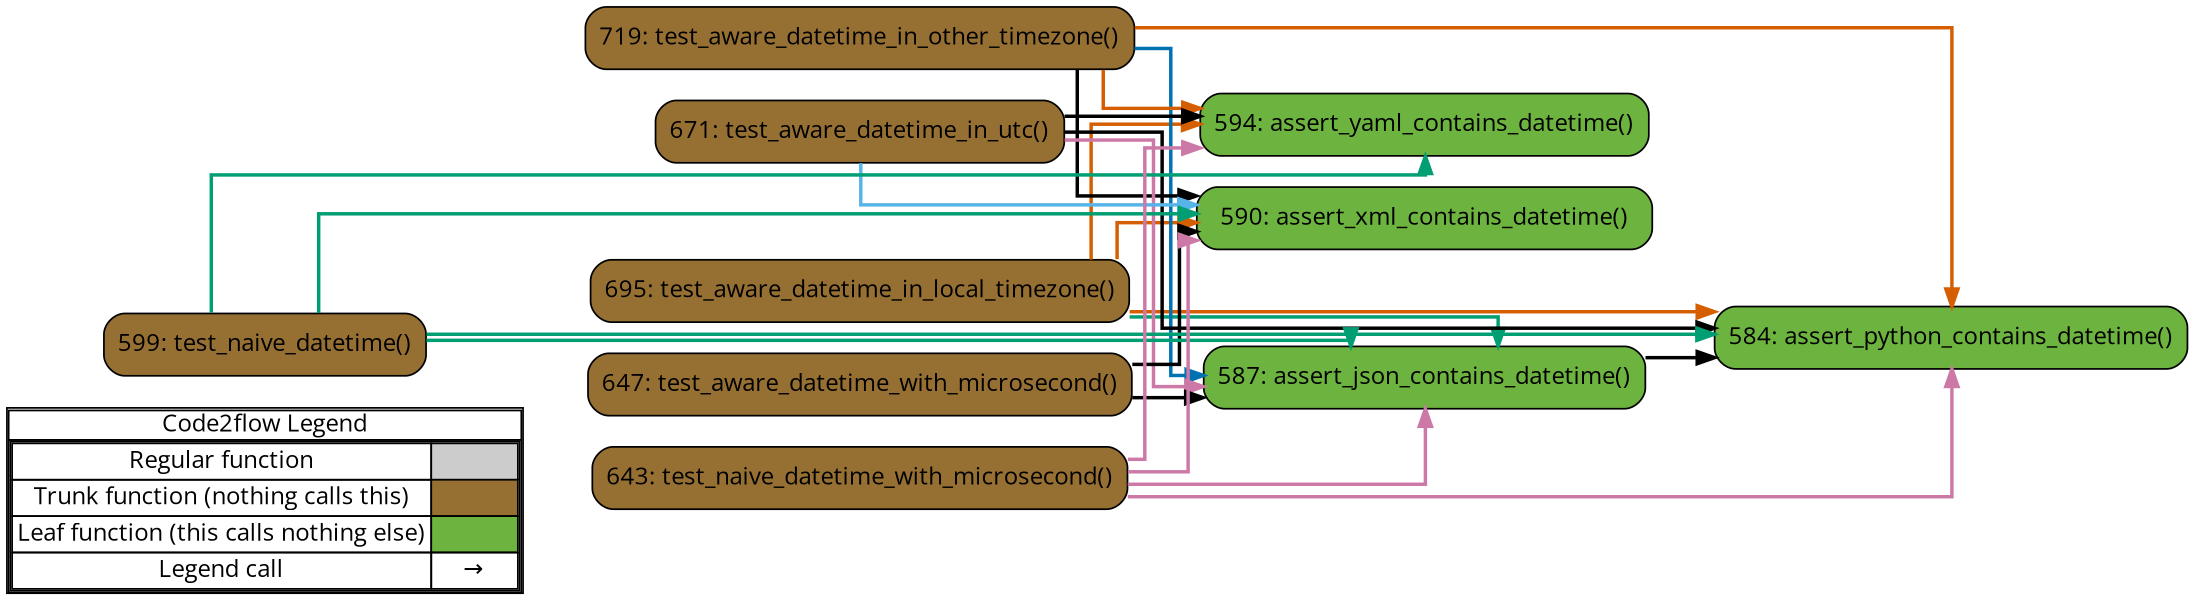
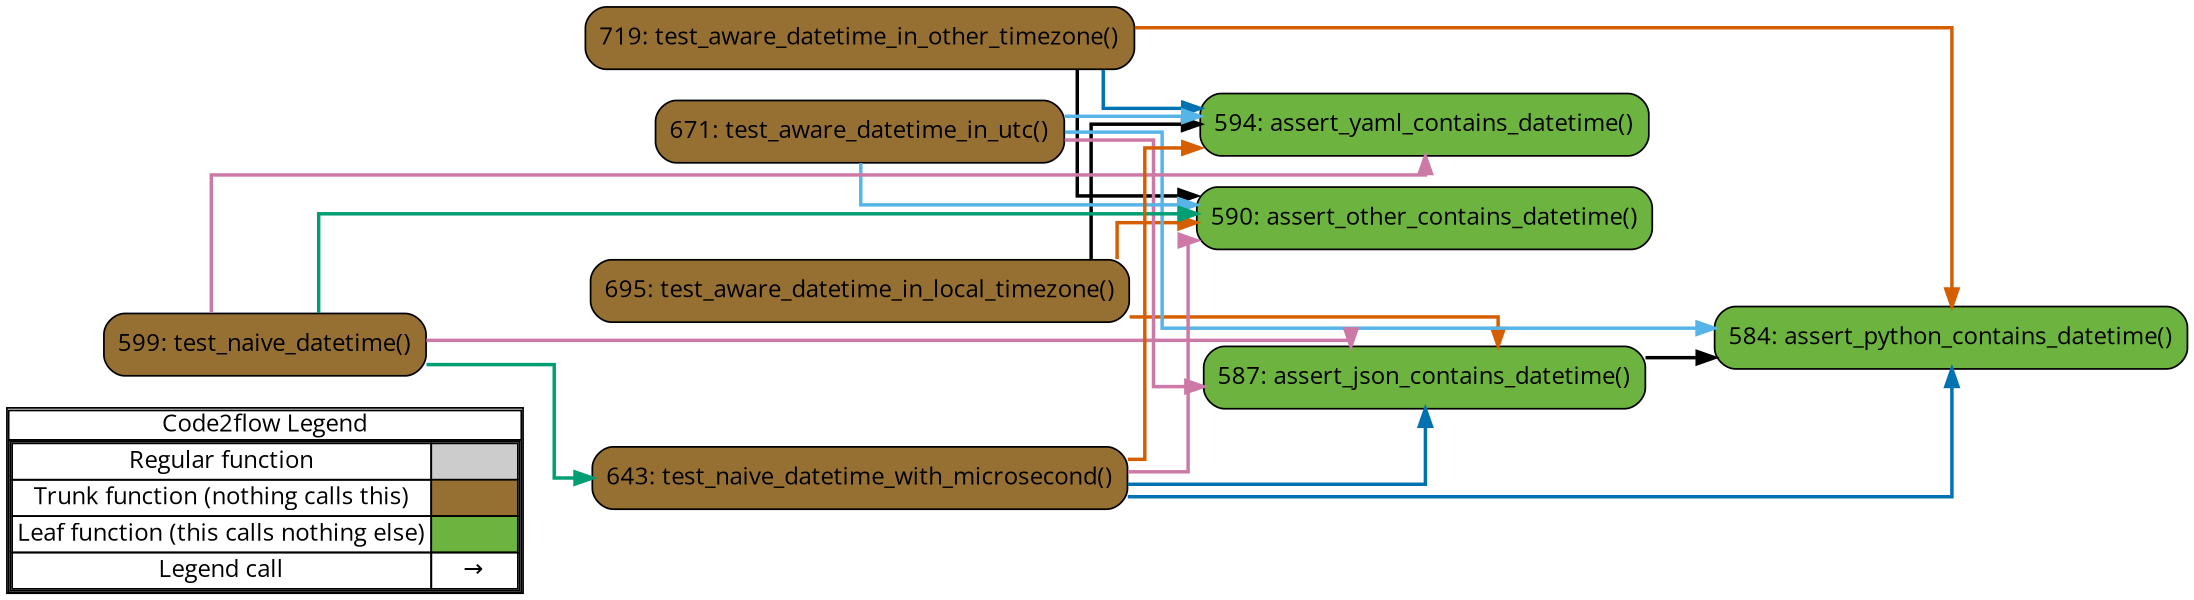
  digraph {
    concentrate=true
    fontname="Open Sans"
    rankdir=LR
    splines=ortho
    node [fontname="Open Sans" shape=rect fillcolor="#966F33" style="rounded,filled"]
    edge [color="#D55E00" fontname="Open Sans" penwidth=2]
    n1 [label=<         <table cellspacing="0" cellpadding="0" border="1"><tr><td>Code2flow Legend</td></tr><tr><td>         <table cellspacing="0">         <tr><td>Regular function</td><td width="50px" bgcolor='#cccccc'></td></tr>         <tr><td>Trunk function (nothing calls this)</td><td bgcolor='#966F33'></td></tr>         <tr><td>Leaf function (this calls nothing else)</td><td bgcolor='#6db33f'></td></tr>         <tr><td>Legend call</td><td><font color='black'>&#8594;</font></td></tr>         </table></td></tr></table>         > margin=0 shape=none fillcolor="" style=""]
    n2 [fillcolor="#6db33f" label="587: assert_json_contains_datetime()"]
    n3 [fillcolor="#6db33f" label="584: assert_python_contains_datetime()"]
-   n4 [fillcolor="#6db33f" label="590: assert_xml_contains_datetime()"]
+   n4 [fillcolor="#6db33f" label="590: assert_other_contains_datetime()"]
    n5 [fillcolor="#6db33f" label="594: assert_yaml_contains_datetime()"]
    n6 [label="695: test_aware_datetime_in_local_timezone()"]
    n7 [label="719: test_aware_datetime_in_other_timezone()"]
    n8 [label="671: test_aware_datetime_in_utc()"]
-   n9 [label="647: test_aware_datetime_with_microsecond()"]
    n10 [label="599: test_naive_datetime()"]
    n11 [label="643: test_naive_datetime_with_microsecond()"]
    subgraph sub_1 {
      label=legend
      rank=min
      n1
    }
    subgraph sub_2 {
      label="File: timezones.tests"
      style=dotted
      subgraph sub_3 {
        label="Class: SerializationTests"
        style=dotted
        n2
        n3
        n4
        n5
        n6
        n7
        n8
-       n9
        n10
        n11
      }
    }
    n2 -> n3 [color="#000000"]
-   n6 -> n2 [color="#009E73"]
-   n6 -> n3
+   n6 -> n2
    n6 -> n4
-   n6 -> n5
-   n7 -> n2 [color="#0072B2"]
+   n6 -> n5 [color="#000000"]
    n7 -> n3
    n7 -> n4 [color="#000000"]
-   n7 -> n5
+   n7 -> n5 [color="#0072B2"]
    n8 -> n2 [color="#CC79A7"]
-   n8 -> n3 [color="#000000"]
+   n8 -> n3 [color="#56B4E9"]
    n8 -> n4 [color="#56B4E9"]
-   n8 -> n5 [color="#000000"]
-   n9 -> n2 [color="#000000"]
-   n9 -> n4 [color="#000000"]
-   n10 -> n2 [color="#009E73"]
-   n10 -> n3 [color="#009E73"]
+   n8 -> n5 [color="#56B4E9"]
+   n10 -> n2 [color="#CC79A7"]
+   n10 -> n11 [color="#009E73"]
    n10 -> n4 [color="#009E73"]
-   n10 -> n5 [color="#009E73"]
-   n11 -> n2 [color="#CC79A7"]
-   n11 -> n3 [color="#CC79A7"]
+   n10 -> n5 [color="#CC79A7"]
+   n11 -> n2 [color="#0072B2"]
+   n11 -> n3 [color="#0072B2"]
    n11 -> n4 [color="#CC79A7"]
-   n11 -> n5 [color="#CC79A7"]
+   n11 -> n5
  }
